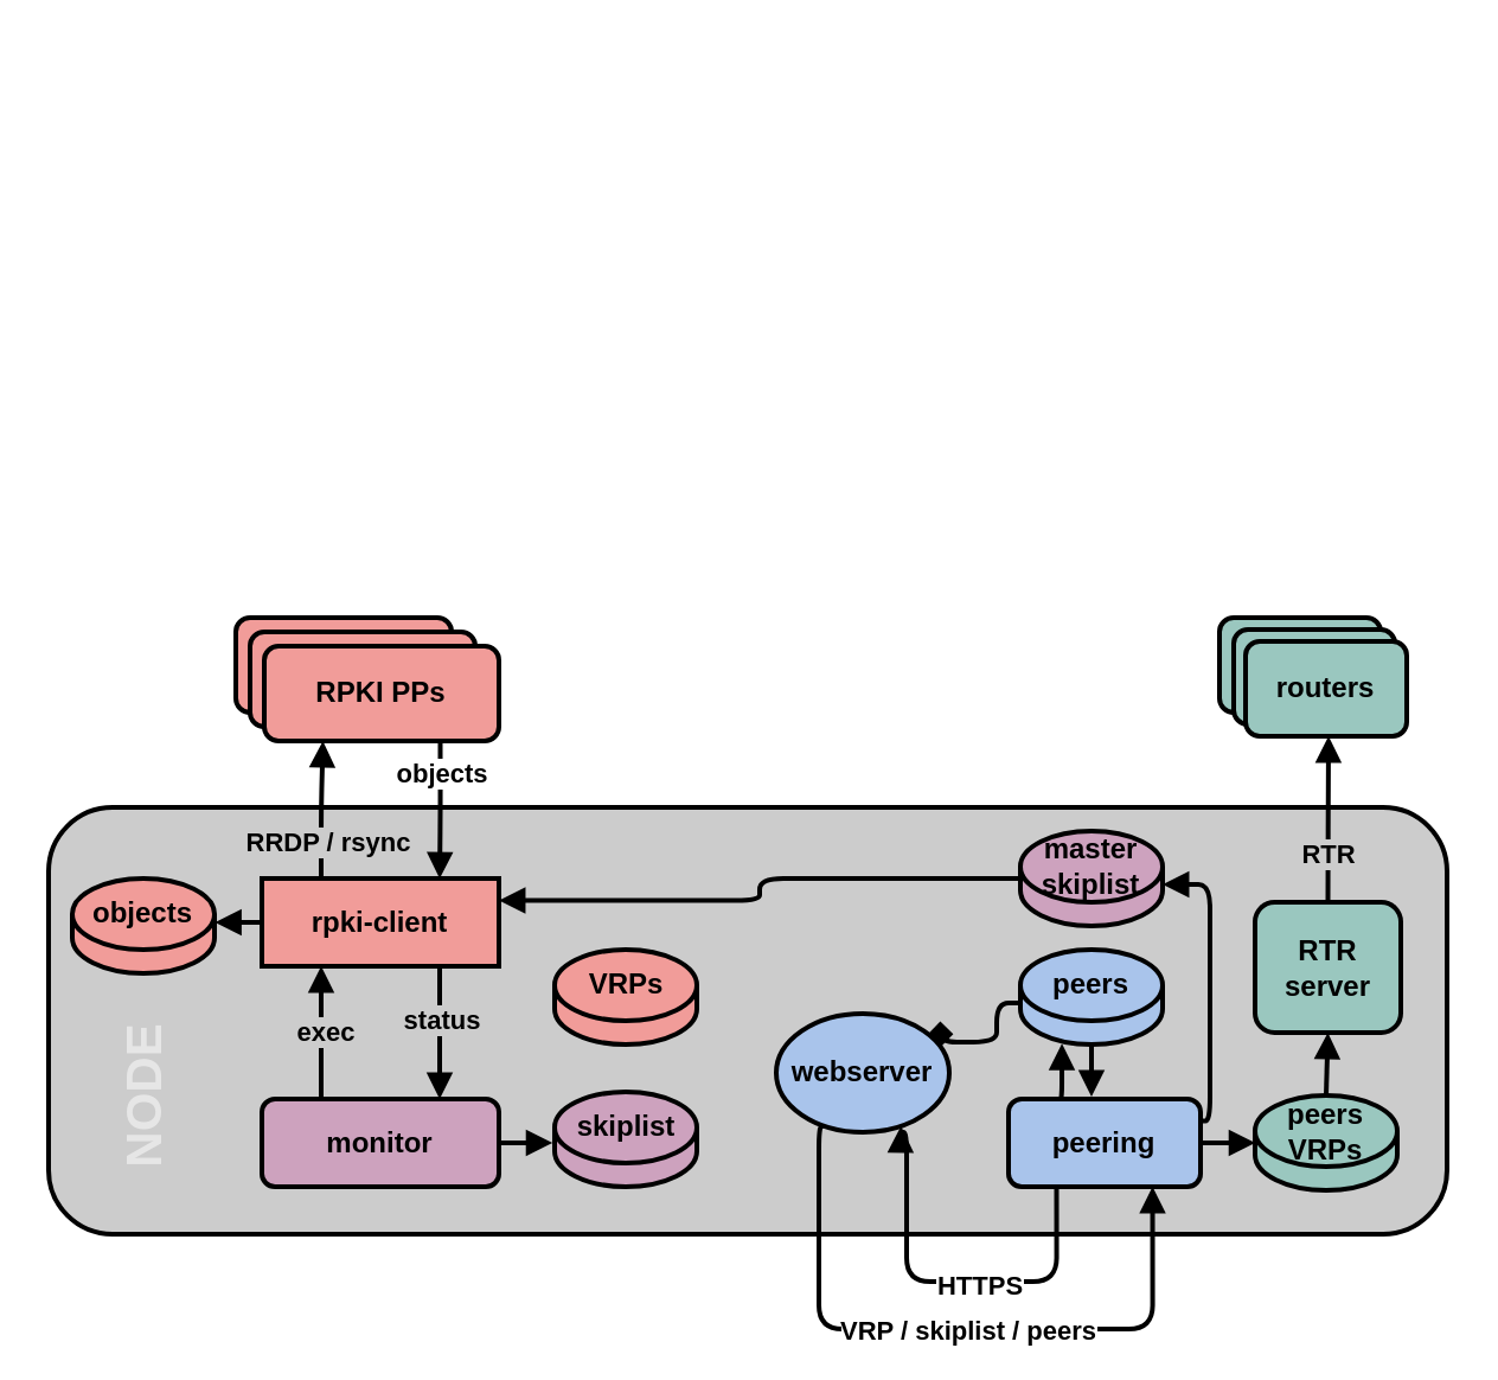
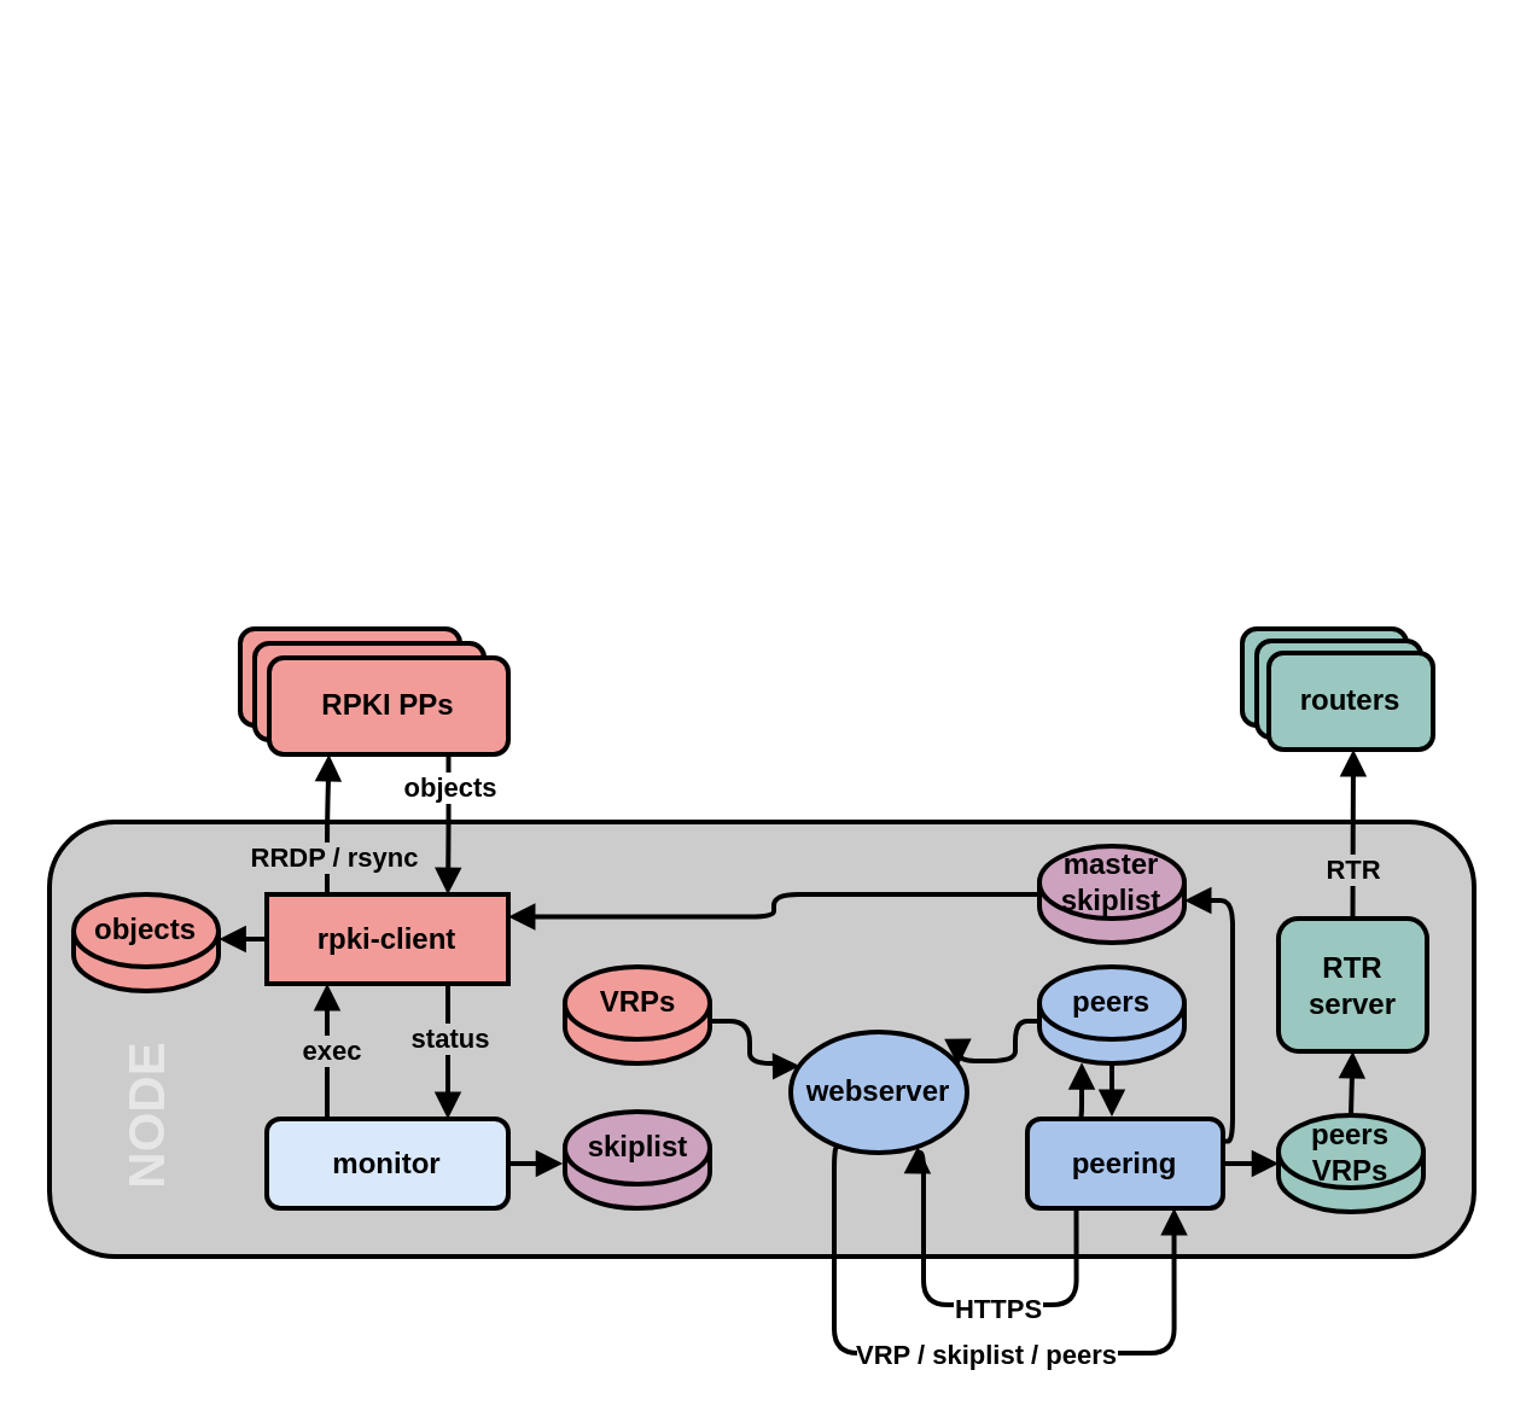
  <mxCell id="0" />
  <mxCell id="1" parent="0" />
  <mxCell id="2" value="&lt;b&gt;routers&lt;/b&gt;" style="rounded=1;whiteSpace=wrap;html=1;fillColor=#9AC7BF;strokeWidth=2;" parent="1" vertex="1"><mxGeometry x="514" y="260" width="68" height="40" as="geometry" /></mxCell>
  <mxCell id="3" style="edgeStyle=orthogonalEdgeStyle;orthogonalLoop=1;jettySize=auto;html=1;exitX=0.75;exitY=0;exitDx=0;exitDy=0;entryX=0.25;entryY=0;entryDx=0;entryDy=0;strokeWidth=2;endArrow=block;endFill=1;startArrow=block;startFill=1;rounded=1;strokeColor=#B5739D;" parent="1" edge="1"><mxGeometry relative="1" as="geometry"><Array as="points"><mxPoint x="65" y="20" /><mxPoint x="335" y="20" /></Array><mxPoint x="65.375" y="58" as="sourcePoint" /></mxGeometry></mxCell>
  <mxCell id="4" value="" style="rounded=1;whiteSpace=wrap;html=1;fillColor=#CCCCCC;strokeWidth=2;" parent="1" vertex="1"><mxGeometry x="20" y="340" width="590" height="180" as="geometry" /></mxCell>
  <mxCell id="5" style="edgeStyle=orthogonalEdgeStyle;rounded=1;orthogonalLoop=1;jettySize=auto;html=1;exitX=0.25;exitY=0;exitDx=0;exitDy=0;entryX=0.25;entryY=1;entryDx=0;entryDy=0;strokeWidth=2;endArrow=block;endFill=1;" parent="1" source="8" target="14" edge="1"><mxGeometry relative="1" as="geometry" /></mxCell>
  <mxCell id="6" value="&lt;b&gt;exec&lt;/b&gt;" style="edgeLabel;html=1;align=center;verticalAlign=middle;resizable=0;points=[];labelBackgroundColor=#CCCCCC;" parent="5" vertex="1" connectable="0"><mxGeometry x="0.311" y="-1" relative="1" as="geometry"><mxPoint y="8" as="offset" /></mxGeometry></mxCell>
  <mxCell id="7" style="edgeStyle=orthogonalEdgeStyle;rounded=1;orthogonalLoop=1;jettySize=auto;html=1;exitX=1;exitY=0.5;exitDx=0;exitDy=0;entryX=-0.015;entryY=0.543;entryDx=0;entryDy=0;entryPerimeter=0;strokeWidth=2;endArrow=block;endFill=1;" parent="1" source="8" target="25" edge="1"><mxGeometry relative="1" as="geometry" /></mxCell>
- <mxCell id="8" value="&lt;b&gt;monitor&lt;br&gt;&lt;/b&gt;" style="rounded=1;whiteSpace=wrap;html=1;fillColor=#CDA2BE;strokeWidth=2;" parent="1" vertex="1"><mxGeometry x="110" y="463" width="100" height="37" as="geometry" /></mxCell>
+ <mxCell id="8" value="&lt;b&gt;monitor&lt;br&gt;&lt;/b&gt;" style="rounded=1;whiteSpace=wrap;html=1;fillColor=#dae8fc;strokeWidth=2;" parent="1" vertex="1"><mxGeometry x="110" y="463" width="100" height="37" as="geometry" /></mxCell>
  <mxCell id="9" style="edgeStyle=orthogonalEdgeStyle;rounded=1;orthogonalLoop=1;jettySize=auto;html=1;exitX=0.75;exitY=1;exitDx=0;exitDy=0;entryX=0.75;entryY=0;entryDx=0;entryDy=0;fontStyle=1;strokeWidth=2;endArrow=block;endFill=1;" parent="1" source="14" target="8" edge="1"><mxGeometry relative="1" as="geometry" /></mxCell>
  <mxCell id="10" value="&lt;b&gt;status&lt;/b&gt;" style="edgeLabel;html=1;align=center;verticalAlign=middle;resizable=0;points=[];labelBackgroundColor=#CCCCCC;" parent="9" vertex="1" connectable="0"><mxGeometry x="-0.339" relative="1" as="geometry"><mxPoint y="3" as="offset" /></mxGeometry></mxCell>
  <mxCell id="11" style="edgeStyle=orthogonalEdgeStyle;rounded=1;orthogonalLoop=1;jettySize=auto;html=1;exitX=0.25;exitY=0;exitDx=0;exitDy=0;entryX=0.25;entryY=1;entryDx=0;entryDy=0;strokeWidth=2;endArrow=block;endFill=1;" parent="1" source="14" target="19" edge="1"><mxGeometry relative="1" as="geometry" /></mxCell>
  <mxCell id="12" value="&lt;b&gt;RRDP / rsync&lt;/b&gt;" style="edgeLabel;html=1;align=center;verticalAlign=middle;resizable=0;points=[];labelBackgroundColor=#CCCCCC;" parent="11" vertex="1" connectable="0"><mxGeometry x="0.306" y="-2" relative="1" as="geometry"><mxPoint y="22" as="offset" /></mxGeometry></mxCell>
  <mxCell id="13" style="edgeStyle=orthogonalEdgeStyle;rounded=1;orthogonalLoop=1;jettySize=auto;html=1;exitX=0;exitY=0.5;exitDx=0;exitDy=0;entryX=1.003;entryY=0.647;entryDx=0;entryDy=0;entryPerimeter=0;strokeWidth=2;endArrow=block;endFill=1;" parent="1" source="14" target="21" edge="1"><mxGeometry relative="1" as="geometry" /></mxCell>
  <mxCell id="14" value="&lt;b&gt;rpki-client&lt;br&gt;&lt;/b&gt;" style="whiteSpace=wrap;html=1;fillColor=#F19C99;strokeWidth=2;rounded=0;" parent="1" vertex="1"><mxGeometry x="110" y="370" width="100" height="37" as="geometry" /></mxCell>
  <mxCell id="15" value="&lt;b&gt;RPKI Repos&lt;/b&gt;" style="rounded=1;whiteSpace=wrap;html=1;fillColor=#F19C99;strokeWidth=2;" parent="1" vertex="1"><mxGeometry x="99" y="260" width="91" height="40" as="geometry" /></mxCell>
  <mxCell id="16" value="&lt;b&gt;RPKI Repos&lt;/b&gt;" style="rounded=1;whiteSpace=wrap;html=1;fillColor=#F19C99;strokeWidth=2;" parent="1" vertex="1"><mxGeometry x="105" y="266" width="95" height="40" as="geometry" /></mxCell>
  <mxCell id="17" style="edgeStyle=orthogonalEdgeStyle;rounded=1;orthogonalLoop=1;jettySize=auto;html=1;exitX=0.75;exitY=1;exitDx=0;exitDy=0;entryX=0.75;entryY=0;entryDx=0;entryDy=0;strokeWidth=2;endArrow=block;endFill=1;" parent="1" source="19" target="14" edge="1"><mxGeometry relative="1" as="geometry" /></mxCell>
  <mxCell id="18" value="&lt;b&gt;objects&lt;/b&gt;" style="edgeLabel;html=1;align=center;verticalAlign=middle;resizable=0;points=[];" parent="17" vertex="1" connectable="0"><mxGeometry x="-0.653" relative="1" as="geometry"><mxPoint y="4" as="offset" /></mxGeometry></mxCell>
  <mxCell id="19" value="&lt;b&gt;RPKI PPs&lt;/b&gt;" style="rounded=1;whiteSpace=wrap;html=1;fillColor=#F19C99;strokeWidth=2;" parent="1" vertex="1"><mxGeometry x="111" y="272" width="99" height="40" as="geometry" /></mxCell>
  <mxCell id="20" value="" style="shape=cylinder3;whiteSpace=wrap;html=1;boundedLbl=1;backgroundOutline=1;size=15;fillColor=#F19C99;strokeWidth=2;" parent="1" vertex="1"><mxGeometry x="30" y="370" width="60" height="40" as="geometry" /></mxCell>
  <mxCell id="21" value="&lt;b&gt;objects&lt;/b&gt;" style="text;html=1;strokeColor=none;fillColor=none;align=center;verticalAlign=middle;whiteSpace=wrap;rounded=0;" parent="1" vertex="1"><mxGeometry x="30" y="370" width="60" height="30" as="geometry" /></mxCell>
  <mxCell id="22" value="" style="shape=cylinder3;whiteSpace=wrap;html=1;boundedLbl=1;backgroundOutline=1;size=15;fillColor=#F19C99;strokeWidth=2;" parent="1" vertex="1"><mxGeometry x="233.5" y="400" width="60" height="40" as="geometry" /></mxCell>
+ <mxCell id="23" style="edgeStyle=orthogonalEdgeStyle;rounded=1;orthogonalLoop=1;jettySize=auto;html=1;exitX=1;exitY=0.75;exitDx=0;exitDy=0;entryX=0;entryY=0.25;entryDx=0;entryDy=0;strokeWidth=2;endArrow=block;endFill=1;" parent="1" source="24" target="29" edge="1"><mxGeometry relative="1" as="geometry"><Array as="points"><mxPoint x="310" y="422" /><mxPoint x="310" y="440" /><mxPoint x="327" y="440" /></Array></mxGeometry></mxCell>
  <mxCell id="24" value="&lt;b&gt;VRPs&lt;/b&gt;" style="text;html=1;strokeColor=none;fillColor=none;align=center;verticalAlign=middle;whiteSpace=wrap;rounded=0;" parent="1" vertex="1"><mxGeometry x="233.5" y="400" width="60" height="30" as="geometry" /></mxCell>
  <mxCell id="25" value="" style="shape=cylinder3;whiteSpace=wrap;html=1;boundedLbl=1;backgroundOutline=1;size=15;fillColor=#CDA2BE;strokeWidth=2;" parent="1" vertex="1"><mxGeometry x="233.5" y="460" width="60" height="40" as="geometry" /></mxCell>
  <mxCell id="26" value="&lt;b&gt;skiplist&lt;/b&gt;" style="text;html=1;strokeColor=none;fillColor=none;align=center;verticalAlign=middle;whiteSpace=wrap;rounded=0;" parent="1" vertex="1"><mxGeometry x="233.5" y="460" width="60" height="30" as="geometry" /></mxCell>
  <mxCell id="27" style="edgeStyle=orthogonalEdgeStyle;rounded=1;orthogonalLoop=1;jettySize=auto;html=1;exitX=0.25;exitY=1;exitDx=0;exitDy=0;entryX=0.75;entryY=1;entryDx=0;entryDy=0;strokeWidth=2;endArrow=block;endFill=1;" parent="1" source="29" target="35" edge="1"><mxGeometry relative="1" as="geometry"><Array as="points"><mxPoint x="345" y="560" /><mxPoint x="486" y="560" /></Array></mxGeometry></mxCell>
  <mxCell id="28" value="&lt;b&gt;VRP / skiplist / peers&lt;/b&gt;" style="edgeLabel;html=1;align=center;verticalAlign=middle;resizable=0;points=[];" parent="27" vertex="1" connectable="0"><mxGeometry x="-0.009" relative="1" as="geometry"><mxPoint x="7" as="offset" /></mxGeometry></mxCell>
  <mxCell id="29" value="&lt;b&gt;webserver&lt;br&gt;&lt;/b&gt;" style="ellipse;whiteSpace=wrap;html=1;fillColor=#A9C4EB;strokeWidth=2;" parent="1" vertex="1"><mxGeometry x="327" y="427" width="73" height="50" as="geometry" /></mxCell>
  <mxCell id="30" style="edgeStyle=orthogonalEdgeStyle;rounded=1;orthogonalLoop=1;jettySize=auto;html=1;exitX=0.25;exitY=1;exitDx=0;exitDy=0;entryX=0.75;entryY=1;entryDx=0;entryDy=0;strokeWidth=2;endArrow=block;endFill=1;" parent="1" source="35" target="29" edge="1"><mxGeometry relative="1" as="geometry"><Array as="points"><mxPoint x="445" y="540" /><mxPoint x="382" y="540" /><mxPoint x="382" y="477" /></Array></mxGeometry></mxCell>
  <mxCell id="31" value="&lt;b&gt;HTTPS&lt;/b&gt;" style="edgeLabel;html=1;align=center;verticalAlign=middle;resizable=0;points=[];" parent="30" vertex="1" connectable="0"><mxGeometry x="0.085" y="1" relative="1" as="geometry"><mxPoint x="20" as="offset" /></mxGeometry></mxCell>
  <mxCell id="32" style="edgeStyle=orthogonalEdgeStyle;rounded=1;orthogonalLoop=1;jettySize=auto;html=1;exitX=0.25;exitY=0;exitDx=0;exitDy=0;entryX=0.442;entryY=0.99;entryDx=0;entryDy=0;entryPerimeter=0;strokeWidth=2;endArrow=block;endFill=1;" parent="1" edge="1"><mxGeometry relative="1" as="geometry"><mxPoint x="446.25" y="463" as="sourcePoint" /><mxPoint x="447.52" y="439.6" as="targetPoint" /></mxGeometry></mxCell>
  <mxCell id="33" style="edgeStyle=orthogonalEdgeStyle;rounded=1;orthogonalLoop=1;jettySize=auto;html=1;exitX=1;exitY=0.25;exitDx=0;exitDy=0;entryX=1;entryY=0.75;entryDx=0;entryDy=0;strokeWidth=2;endArrow=block;endFill=1;" parent="1" source="35" target="45" edge="1"><mxGeometry relative="1" as="geometry"><Array as="points"><mxPoint x="510" y="472" /><mxPoint x="510" y="373" /></Array></mxGeometry></mxCell>
  <mxCell id="34" style="edgeStyle=orthogonalEdgeStyle;rounded=1;orthogonalLoop=1;jettySize=auto;html=1;exitX=1;exitY=0.5;exitDx=0;exitDy=0;entryX=0.001;entryY=0.689;entryDx=0;entryDy=0;entryPerimeter=0;strokeWidth=2;endArrow=block;endFill=1;" parent="1" source="35" target="42" edge="1"><mxGeometry relative="1" as="geometry" /></mxCell>
  <mxCell id="35" value="&lt;b&gt;peering&lt;br&gt;&lt;/b&gt;" style="rounded=1;whiteSpace=wrap;html=1;fillColor=#A9C4EB;strokeWidth=2;" parent="1" vertex="1"><mxGeometry x="425" y="463" width="81" height="37" as="geometry" /></mxCell>
  <mxCell id="36" style="edgeStyle=orthogonalEdgeStyle;rounded=1;orthogonalLoop=1;jettySize=auto;html=1;exitX=0.5;exitY=1;exitDx=0;exitDy=0;exitPerimeter=0;strokeWidth=2;endArrow=block;endFill=1;" parent="1" source="37" edge="1"><mxGeometry relative="1" as="geometry"><mxPoint x="460" y="462" as="targetPoint" /><Array as="points"><mxPoint x="460" y="462" /></Array></mxGeometry></mxCell>
  <mxCell id="37" value="" style="shape=cylinder3;whiteSpace=wrap;html=1;boundedLbl=1;backgroundOutline=1;size=15;fillColor=#A9C4EB;strokeWidth=2;" parent="1" vertex="1"><mxGeometry x="430" y="400" width="60" height="40" as="geometry" /></mxCell>
- <mxCell id="38" style="edgeStyle=orthogonalEdgeStyle;rounded=1;orthogonalLoop=1;jettySize=auto;html=1;exitX=0;exitY=0.75;exitDx=0;exitDy=0;entryX=1;entryY=0.25;entryDx=0;entryDy=0;strokeWidth=2;endArrow=diamond;endFill=1;" parent="1" source="39" target="29" edge="1"><mxGeometry relative="1" as="geometry"><Array as="points"><mxPoint x="420" y="423" /><mxPoint x="420" y="439" /></Array></mxGeometry></mxCell>
+ <mxCell id="38" style="edgeStyle=orthogonalEdgeStyle;rounded=1;orthogonalLoop=1;jettySize=auto;html=1;exitX=0;exitY=0.75;exitDx=0;exitDy=0;entryX=1;entryY=0.25;entryDx=0;entryDy=0;strokeWidth=2;endArrow=block;endFill=1;" parent="1" source="39" target="29" edge="1"><mxGeometry relative="1" as="geometry"><Array as="points"><mxPoint x="420" y="423" /><mxPoint x="420" y="439" /></Array></mxGeometry></mxCell>
  <mxCell id="39" value="&lt;b&gt;peers&lt;/b&gt;" style="text;html=1;strokeColor=none;fillColor=none;align=center;verticalAlign=middle;whiteSpace=wrap;rounded=0;" parent="1" vertex="1"><mxGeometry x="430" y="400" width="60" height="30" as="geometry" /></mxCell>
  <mxCell id="40" value="" style="shape=cylinder3;whiteSpace=wrap;html=1;boundedLbl=1;backgroundOutline=1;size=15;fillColor=#9AC7BF;strokeWidth=2;" parent="1" vertex="1"><mxGeometry x="529" y="461.5" width="60" height="40" as="geometry" /></mxCell>
  <mxCell id="41" style="edgeStyle=orthogonalEdgeStyle;rounded=1;orthogonalLoop=1;jettySize=auto;html=1;exitX=0.5;exitY=0;exitDx=0;exitDy=0;entryX=0.5;entryY=1;entryDx=0;entryDy=0;strokeWidth=2;endArrow=block;endFill=1;" parent="1" source="42" target="48" edge="1"><mxGeometry relative="1" as="geometry" /></mxCell>
  <mxCell id="42" value="&lt;b&gt;peers VRPs&lt;/b&gt;" style="text;html=1;strokeColor=none;fillColor=none;align=center;verticalAlign=middle;whiteSpace=wrap;rounded=0;" parent="1" vertex="1"><mxGeometry x="529" y="461.5" width="60" height="30" as="geometry" /></mxCell>
  <mxCell id="43" style="edgeStyle=orthogonalEdgeStyle;rounded=1;orthogonalLoop=1;jettySize=auto;html=1;exitX=0;exitY=0.5;exitDx=0;exitDy=0;exitPerimeter=0;entryX=1;entryY=0.25;entryDx=0;entryDy=0;strokeWidth=2;endArrow=block;endFill=1;" parent="1" source="44" target="14" edge="1"><mxGeometry relative="1" as="geometry" /></mxCell>
  <mxCell id="44" value="" style="shape=cylinder3;whiteSpace=wrap;html=1;boundedLbl=1;backgroundOutline=1;size=15;fillColor=#CDA2BE;strokeWidth=2;" parent="1" vertex="1"><mxGeometry x="430" y="350" width="60" height="40" as="geometry" /></mxCell>
  <mxCell id="45" value="&lt;b&gt;master skiplist&lt;/b&gt;" style="text;html=1;strokeColor=none;fillColor=none;align=center;verticalAlign=middle;whiteSpace=wrap;rounded=0;" parent="1" vertex="1"><mxGeometry x="430" y="350" width="60" height="30" as="geometry" /></mxCell>
  <mxCell id="46" style="edgeStyle=orthogonalEdgeStyle;rounded=1;orthogonalLoop=1;jettySize=auto;html=1;exitX=0.5;exitY=0;exitDx=0;exitDy=0;strokeWidth=2;endArrow=block;endFill=1;" parent="1" source="48" edge="1"><mxGeometry relative="1" as="geometry"><mxPoint x="560" y="310" as="targetPoint" /><Array as="points"><mxPoint x="560" y="360" /><mxPoint x="560" y="360" /></Array></mxGeometry></mxCell>
  <mxCell id="47" value="&lt;b&gt;RTR&lt;/b&gt;" style="edgeLabel;html=1;align=center;verticalAlign=middle;resizable=0;points=[];labelBackgroundColor=#CCCCCC;" parent="46" vertex="1" connectable="0"><mxGeometry x="-0.126" relative="1" as="geometry"><mxPoint y="10" as="offset" /></mxGeometry></mxCell>
  <mxCell id="48" value="&lt;b&gt;RTR server&lt;br&gt;&lt;/b&gt;" style="rounded=1;whiteSpace=wrap;html=1;fillColor=#9AC7BF;strokeWidth=2;" parent="1" vertex="1"><mxGeometry x="529" y="380" width="61.5" height="55" as="geometry" /></mxCell>
  <mxCell id="49" value="&lt;b&gt;routers&lt;/b&gt;" style="rounded=1;whiteSpace=wrap;html=1;fillColor=#9AC7BF;strokeWidth=2;" parent="1" vertex="1"><mxGeometry x="520" y="265" width="68" height="40" as="geometry" /></mxCell>
  <mxCell id="50" value="&lt;b&gt;routers&lt;/b&gt;" style="rounded=1;whiteSpace=wrap;html=1;fillColor=#9AC7BF;strokeWidth=2;" parent="1" vertex="1"><mxGeometry x="525" y="270" width="68" height="40" as="geometry" /></mxCell>
  <mxCell id="51" value="&lt;b&gt;&lt;font color=&quot;#e6e6e6&quot; style=&quot;font-size: 21px;&quot;&gt;NODE&lt;/font&gt;&lt;/b&gt;" style="text;html=1;strokeColor=none;fillColor=none;align=center;verticalAlign=middle;whiteSpace=wrap;rounded=0;rotation=-90;" vertex="1" parent="1"><mxGeometry x="30" y="447" width="60" height="30" as="geometry" /></mxCell>
